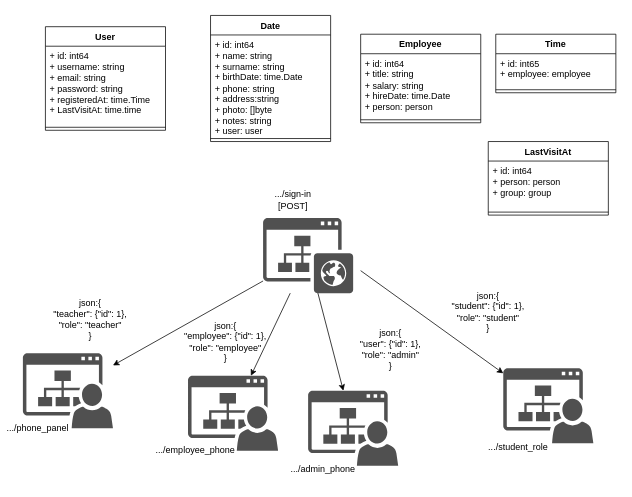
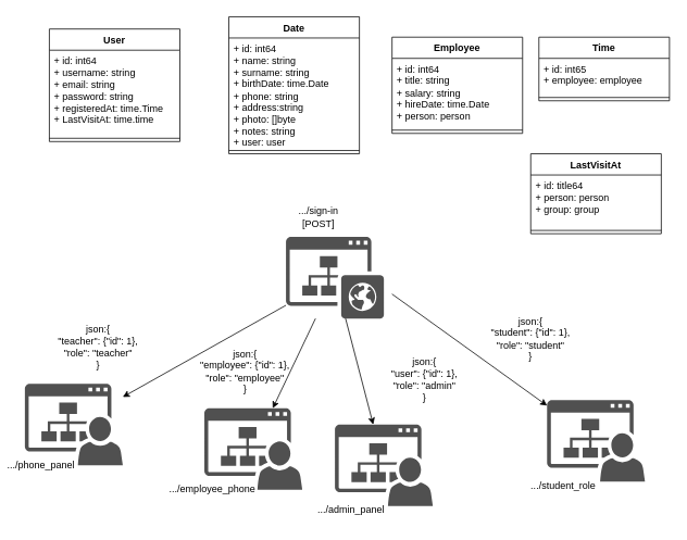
  <mxCell id="0" />
  <mxCell id="1" parent="0" />
  <mxCell id="2" value="User" style="swimlane;fontStyle=1;align=center;verticalAlign=top;childLayout=stackLayout;horizontal=1;startSize=26;horizontalStack=0;resizeParent=1;resizeParentMax=0;resizeLast=0;collapsible=1;marginBottom=0;whiteSpace=wrap;html=1;" vertex="1" parent="1"><mxGeometry x="60" y="35" width="160" height="138" as="geometry" /></mxCell>
  <mxCell id="3" value="+ id: int64&lt;div&gt;+ username: string&lt;br&gt;&lt;/div&gt;&lt;div&gt;+ email: string&lt;br&gt;&lt;/div&gt;&lt;div&gt;+ password: string&lt;br&gt;&lt;/div&gt;&lt;div&gt;+ registeredAt: time.Time&lt;br&gt;&lt;/div&gt;&lt;div&gt;+ LastVisitAt: time.time&lt;br&gt;&lt;/div&gt;" style="text;strokeColor=none;fillColor=none;align=left;verticalAlign=top;spacingLeft=4;spacingRight=4;overflow=hidden;rotatable=0;points=[[0,0.5],[1,0.5]];portConstraint=eastwest;whiteSpace=wrap;html=1;" vertex="1" parent="2"><mxGeometry y="26" width="160" height="104" as="geometry" /></mxCell>
  <mxCell id="4" value="" style="line;strokeWidth=1;fillColor=none;align=left;verticalAlign=middle;spacingTop=-1;spacingLeft=3;spacingRight=3;rotatable=0;labelPosition=right;points=[];portConstraint=eastwest;strokeColor=inherit;" vertex="1" parent="2"><mxGeometry y="130" width="160" height="8" as="geometry" /></mxCell>
  <mxCell id="5" value="Date" style="swimlane;fontStyle=1;align=center;verticalAlign=top;childLayout=stackLayout;horizontal=1;startSize=26;horizontalStack=0;resizeParent=1;resizeParentMax=0;resizeLast=0;collapsible=1;marginBottom=0;whiteSpace=wrap;html=1;" vertex="1" parent="1"><mxGeometry x="280" y="20" width="160" height="168" as="geometry"><mxRectangle x="300" y="165" width="80" height="30" as="alternateBounds" /></mxGeometry></mxCell>
  <mxCell id="6" value="+ id: int64&lt;div&gt;+ name: string&lt;br&gt;&lt;/div&gt;&lt;div&gt;+ surname: string&lt;br&gt;&lt;/div&gt;&lt;div&gt;+ birthDate: time.Date&lt;br&gt;&lt;/div&gt;&lt;div&gt;+ phone: string&lt;/div&gt;&lt;div&gt;+ address:string&lt;/div&gt;&lt;div&gt;+ photo: []byte&lt;/div&gt;&lt;div&gt;+ notes: string&lt;/div&gt;&lt;div&gt;+ user: user&lt;/div&gt;" style="text;strokeColor=none;fillColor=none;align=left;verticalAlign=top;spacingLeft=4;spacingRight=4;overflow=hidden;rotatable=0;points=[[0,0.5],[1,0.5]];portConstraint=eastwest;whiteSpace=wrap;html=1;" vertex="1" parent="5"><mxGeometry y="26" width="160" height="134" as="geometry" /></mxCell>
  <mxCell id="7" value="" style="line;strokeWidth=1;fillColor=none;align=left;verticalAlign=middle;spacingTop=-1;spacingLeft=3;spacingRight=3;rotatable=0;labelPosition=right;points=[];portConstraint=eastwest;strokeColor=inherit;" vertex="1" parent="5"><mxGeometry y="160" width="160" height="8" as="geometry" /></mxCell>
  <mxCell id="8" value="Employee" style="swimlane;fontStyle=1;align=center;verticalAlign=top;childLayout=stackLayout;horizontal=1;startSize=26;horizontalStack=0;resizeParent=1;resizeParentMax=0;resizeLast=0;collapsible=1;marginBottom=0;whiteSpace=wrap;html=1;" vertex="1" parent="1"><mxGeometry x="480" y="45" width="160" height="118" as="geometry"><mxRectangle x="300" y="165" width="80" height="30" as="alternateBounds" /></mxGeometry></mxCell>
  <mxCell id="9" value="+ id: int64&lt;div&gt;+ title: string&lt;br&gt;&lt;/div&gt;&lt;div&gt;+ salary: string&lt;br&gt;&lt;/div&gt;&lt;div&gt;+ hireDate: time.Date&lt;br&gt;&lt;/div&gt;&lt;div&gt;+ person: person&lt;/div&gt;" style="text;strokeColor=none;fillColor=none;align=left;verticalAlign=top;spacingLeft=4;spacingRight=4;overflow=hidden;rotatable=0;points=[[0,0.5],[1,0.5]];portConstraint=eastwest;whiteSpace=wrap;html=1;" vertex="1" parent="8"><mxGeometry y="26" width="160" height="84" as="geometry" /></mxCell>
  <mxCell id="10" value="" style="line;strokeWidth=1;fillColor=none;align=left;verticalAlign=middle;spacingTop=-1;spacingLeft=3;spacingRight=3;rotatable=0;labelPosition=right;points=[];portConstraint=eastwest;strokeColor=inherit;" vertex="1" parent="8"><mxGeometry y="110" width="160" height="8" as="geometry" /></mxCell>
  <mxCell id="11" value="Time" style="swimlane;fontStyle=1;align=center;verticalAlign=top;childLayout=stackLayout;horizontal=1;startSize=26;horizontalStack=0;resizeParent=1;resizeParentMax=0;resizeLast=0;collapsible=1;marginBottom=0;whiteSpace=wrap;html=1;" vertex="1" parent="1"><mxGeometry x="660" y="45" width="160" height="78" as="geometry"><mxRectangle x="300" y="165" width="80" height="30" as="alternateBounds" /></mxGeometry></mxCell>
  <mxCell id="12" value="+ id: int65&lt;div&gt;+ employee: employee&lt;/div&gt;" style="text;strokeColor=none;fillColor=none;align=left;verticalAlign=top;spacingLeft=4;spacingRight=4;overflow=hidden;rotatable=0;points=[[0,0.5],[1,0.5]];portConstraint=eastwest;whiteSpace=wrap;html=1;" vertex="1" parent="11"><mxGeometry y="26" width="160" height="44" as="geometry" /></mxCell>
  <mxCell id="13" value="" style="line;strokeWidth=1;fillColor=none;align=left;verticalAlign=middle;spacingTop=-1;spacingLeft=3;spacingRight=3;rotatable=0;labelPosition=right;points=[];portConstraint=eastwest;strokeColor=inherit;" vertex="1" parent="11"><mxGeometry y="70" width="160" height="8" as="geometry" /></mxCell>
  <mxCell id="14" value="LastVisitAt" style="swimlane;fontStyle=1;align=center;verticalAlign=top;childLayout=stackLayout;horizontal=1;startSize=26;horizontalStack=0;resizeParent=1;resizeParentMax=0;resizeLast=0;collapsible=1;marginBottom=0;whiteSpace=wrap;html=1;" vertex="1" parent="1"><mxGeometry x="650" y="188" width="160" height="98" as="geometry"><mxRectangle x="300" y="165" width="80" height="30" as="alternateBounds" /></mxGeometry></mxCell>
- <mxCell id="15" value="+ id: int64&lt;div&gt;+ person: person&lt;/div&gt;&lt;div&gt;+ group: group&lt;/div&gt;" style="text;strokeColor=none;fillColor=none;align=left;verticalAlign=top;spacingLeft=4;spacingRight=4;overflow=hidden;rotatable=0;points=[[0,0.5],[1,0.5]];portConstraint=eastwest;whiteSpace=wrap;html=1;" vertex="1" parent="14"><mxGeometry y="26" width="160" height="64" as="geometry" /></mxCell>
+ <mxCell id="15" value="+ id: title64&lt;div&gt;+ person: person&lt;/div&gt;&lt;div&gt;+ group: group&lt;/div&gt;" style="text;strokeColor=none;fillColor=none;align=left;verticalAlign=top;spacingLeft=4;spacingRight=4;overflow=hidden;rotatable=0;points=[[0,0.5],[1,0.5]];portConstraint=eastwest;whiteSpace=wrap;html=1;" vertex="1" parent="14"><mxGeometry y="26" width="160" height="64" as="geometry" /></mxCell>
  <mxCell id="16" value="" style="line;strokeWidth=1;fillColor=none;align=left;verticalAlign=middle;spacingTop=-1;spacingLeft=3;spacingRight=3;rotatable=0;labelPosition=right;points=[];portConstraint=eastwest;strokeColor=inherit;" vertex="1" parent="14"><mxGeometry y="90" width="160" height="8" as="geometry" /></mxCell>
  <mxCell id="17" value="" style="sketch=0;pointerEvents=1;shadow=0;dashed=0;html=1;strokeColor=none;fillColor=#505050;labelPosition=center;verticalLabelPosition=bottom;verticalAlign=top;outlineConnect=0;align=center;shape=mxgraph.office.sites.my_site;" vertex="1" parent="1"><mxGeometry x="30" y="470" width="120" height="100" as="geometry" /></mxCell>
  <mxCell id="18" value="" style="sketch=0;pointerEvents=1;shadow=0;dashed=0;html=1;strokeColor=none;fillColor=#505050;labelPosition=center;verticalLabelPosition=bottom;verticalAlign=top;outlineConnect=0;align=center;shape=mxgraph.office.sites.my_site;" vertex="1" parent="1"><mxGeometry x="410" y="520" width="120" height="100" as="geometry" /></mxCell>
  <mxCell id="19" value="" style="sketch=0;pointerEvents=1;shadow=0;dashed=0;html=1;strokeColor=none;fillColor=#505050;labelPosition=center;verticalLabelPosition=bottom;verticalAlign=top;outlineConnect=0;align=center;shape=mxgraph.office.sites.my_site;" vertex="1" parent="1"><mxGeometry x="670" y="490" width="120" height="100" as="geometry" /></mxCell>
  <mxCell id="20" value="" style="sketch=0;pointerEvents=1;shadow=0;dashed=0;html=1;strokeColor=none;fillColor=#505050;labelPosition=center;verticalLabelPosition=bottom;verticalAlign=top;outlineConnect=0;align=center;shape=mxgraph.office.sites.website_public;" vertex="1" parent="1"><mxGeometry x="350" y="290" width="120" height="100" as="geometry" /></mxCell>
  <mxCell id="21" value="" style="endArrow=classic;html=1;rounded=0;exitX=1.083;exitY=0.7;exitDx=0;exitDy=0;exitPerimeter=0;" edge="1" parent="1" source="20" target="19"><mxGeometry width="50" height="50" relative="1" as="geometry"><mxPoint x="450" y="340" as="sourcePoint" /><mxPoint x="700" y="500" as="targetPoint" /></mxGeometry></mxCell>
  <mxCell id="22" value=".../sign-in [POST]" style="text;html=1;align=center;verticalAlign=middle;whiteSpace=wrap;rounded=0;" vertex="1" parent="1"><mxGeometry x="360" y="251" width="60" height="30" as="geometry" /></mxCell>
  <mxCell id="23" value="json:{&lt;div&gt;&quot;student&quot;: {&quot;id&quot;: 1},&lt;br&gt;  &quot;role&quot;: &quot;student&quot;&lt;br&gt;}&lt;/div&gt;" style="text;html=1;align=center;verticalAlign=middle;whiteSpace=wrap;rounded=0;" vertex="1" parent="1"><mxGeometry x="580" y="370" width="140" height="90" as="geometry" /></mxCell>
  <mxCell id="24" value="" style="endArrow=classic;html=1;rounded=0;" edge="1" parent="1" source="20" target="18"><mxGeometry width="50" height="50" relative="1" as="geometry"><mxPoint x="490" y="370" as="sourcePoint" /><mxPoint x="632" y="520" as="targetPoint" /></mxGeometry></mxCell>
  <mxCell id="25" value="" style="endArrow=classic;html=1;rounded=0;" edge="1" parent="1" source="20" target="17"><mxGeometry width="50" height="50" relative="1" as="geometry"><mxPoint x="420" y="400" as="sourcePoint" /><mxPoint x="420" y="520" as="targetPoint" /></mxGeometry></mxCell>
  <mxCell id="26" value="json:{&lt;div&gt;&quot;user&quot;: {&quot;id&quot;: 1},&lt;br&gt;  &quot;role&quot;: &quot;admin&quot;&lt;br&gt;}&lt;/div&gt;" style="text;html=1;align=center;verticalAlign=middle;whiteSpace=wrap;rounded=0;" vertex="1" parent="1"><mxGeometry x="450" y="420" width="140" height="90" as="geometry" /></mxCell>
  <mxCell id="27" value="json:{&lt;div&gt;&quot;teacher&quot;: {&quot;id&quot;: 1},&lt;br&gt;  &quot;role&quot;: &quot;teacher&quot;&lt;br&gt;}&lt;/div&gt;" style="text;html=1;align=center;verticalAlign=middle;whiteSpace=wrap;rounded=0;" vertex="1" parent="1"><mxGeometry x="50" y="380" width="140" height="90" as="geometry" /></mxCell>
  <mxCell id="28" value=".../phone_panel" style="text;html=1;align=center;verticalAlign=middle;whiteSpace=wrap;rounded=0;" vertex="1" parent="1"><mxGeometry x="20" y="555" width="60" height="30" as="geometry" /></mxCell>
- <mxCell id="29" value=".../admin_phone" style="text;html=1;align=center;verticalAlign=middle;whiteSpace=wrap;rounded=0;" vertex="1" parent="1"><mxGeometry x="400" y="610" width="60" height="30" as="geometry" /></mxCell>
+ <mxCell id="29" value=".../admin_panel" style="text;html=1;align=center;verticalAlign=middle;whiteSpace=wrap;rounded=0;" vertex="1" parent="1"><mxGeometry x="400" y="610" width="60" height="30" as="geometry" /></mxCell>
  <mxCell id="30" value=".../student_role" style="text;html=1;align=center;verticalAlign=middle;whiteSpace=wrap;rounded=0;" vertex="1" parent="1"><mxGeometry x="660" y="580" width="60" height="30" as="geometry" /></mxCell>
  <mxCell id="31" value="" style="sketch=0;pointerEvents=1;shadow=0;dashed=0;html=1;strokeColor=none;fillColor=#505050;labelPosition=center;verticalLabelPosition=bottom;verticalAlign=top;outlineConnect=0;align=center;shape=mxgraph.office.sites.my_site;" vertex="1" parent="1"><mxGeometry x="250" y="500" width="120" height="100" as="geometry" /></mxCell>
  <mxCell id="32" value="" style="endArrow=classic;html=1;rounded=0;" edge="1" parent="1" source="20" target="31"><mxGeometry width="50" height="50" relative="1" as="geometry"><mxPoint x="360" y="385" as="sourcePoint" /><mxPoint x="150" y="505" as="targetPoint" /></mxGeometry></mxCell>
  <mxCell id="33" value="json:{&lt;div&gt;&quot;employee&quot;: {&quot;id&quot;: 1},&lt;br&gt;  &quot;role&quot;: &quot;employee&quot;&lt;br&gt;}&lt;/div&gt;" style="text;html=1;align=center;verticalAlign=middle;whiteSpace=wrap;rounded=0;" vertex="1" parent="1"><mxGeometry x="230" y="410" width="140" height="90" as="geometry" /></mxCell>
  <mxCell id="34" value=".../employee_phone" style="text;html=1;align=center;verticalAlign=middle;whiteSpace=wrap;rounded=0;" vertex="1" parent="1"><mxGeometry x="230" y="585" width="60" height="30" as="geometry" /></mxCell>
